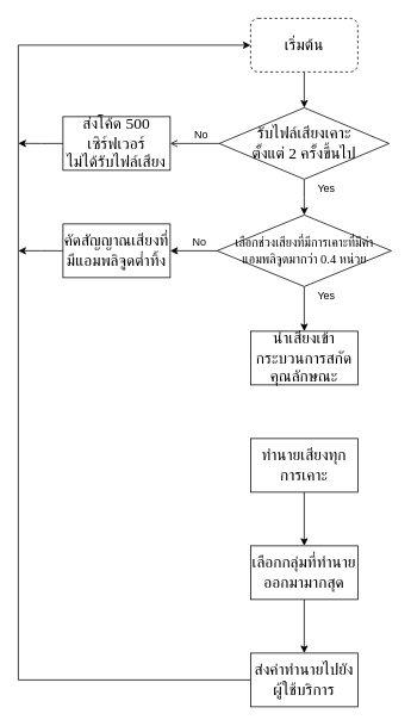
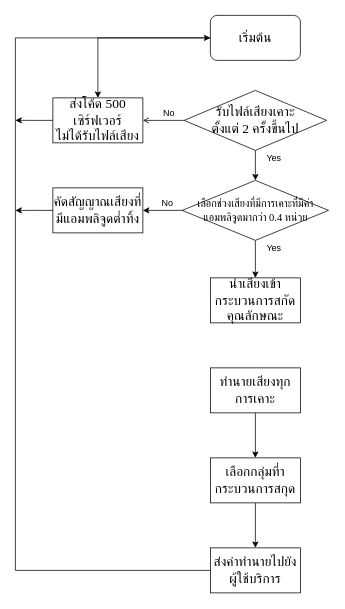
  <mxCell id="0" />
  <mxCell id="1" parent="0" />
- <mxCell id="2" style="edgeStyle=orthogonalEdgeStyle;rounded=0;orthogonalLoop=1;jettySize=auto;html=1;entryX=0.5;entryY=0;entryDx=0;entryDy=0;" edge="1" parent="1" source="3" target="6"><mxGeometry relative="1" as="geometry" /></mxCell>
- <mxCell id="3" value="&lt;font face=&quot;TH Sarabun New&quot; style=&quot;font-size: 18px&quot;&gt;เริ่มต้น&lt;/font&gt;" style="rounded=1;whiteSpace=wrap;html=1;dashed=1;" vertex="1" parent="1"><mxGeometry x="280" y="20" width="120" height="60" as="geometry" /></mxCell>
+ <mxCell id="2" style="edgeStyle=orthogonalEdgeStyle;rounded=0;orthogonalLoop=1;jettySize=auto;html=1;" edge="1" parent="1" source="3" target="8"><mxGeometry relative="1" as="geometry" /></mxCell>
+ <mxCell id="3" value="&lt;font face=&quot;TH Sarabun New&quot; style=&quot;font-size: 18px&quot;&gt;เริ่มต้น&lt;/font&gt;" style="rounded=1;whiteSpace=wrap;html=1;" vertex="1" parent="1"><mxGeometry x="280" y="20" width="120" height="60" as="geometry" /></mxCell>
  <mxCell id="4" style="edgeStyle=orthogonalEdgeStyle;rounded=0;orthogonalLoop=1;jettySize=auto;html=1;exitX=0;exitY=0.5;exitDx=0;exitDy=0;entryX=1;entryY=0.5;entryDx=0;entryDy=0;endArrow=open;" edge="1" parent="1" source="6" target="8"><mxGeometry relative="1" as="geometry" /></mxCell>
  <mxCell id="5" style="edgeStyle=orthogonalEdgeStyle;rounded=0;orthogonalLoop=1;jettySize=auto;html=1;exitX=0.5;exitY=1;exitDx=0;exitDy=0;entryX=0.5;entryY=0;entryDx=0;entryDy=0;" edge="1" parent="1" source="6"><mxGeometry relative="1" as="geometry"><mxPoint x="340" y="240" as="targetPoint" /></mxGeometry></mxCell>
  <mxCell id="6" value="&lt;font face=&quot;TH Sarabun New&quot; style=&quot;font-size: 18px&quot;&gt;รับไฟล์เสียงเคาะ&lt;br&gt;ตั้งแต่ 2 ครั้งขึ้นไป&lt;/font&gt;" style="rhombus;whiteSpace=wrap;html=1;" vertex="1" parent="1"><mxGeometry x="245" y="120" width="190" height="80" as="geometry" /></mxCell>
  <mxCell id="7" style="edgeStyle=orthogonalEdgeStyle;rounded=0;orthogonalLoop=1;jettySize=auto;html=1;exitX=0;exitY=0.5;exitDx=0;exitDy=0;" edge="1" parent="1" source="8"><mxGeometry relative="1" as="geometry"><mxPoint x="20" y="159.931" as="targetPoint" /></mxGeometry></mxCell>
  <mxCell id="8" value="&lt;font face=&quot;TH Sarabun New&quot; style=&quot;font-size: 18px&quot;&gt;ส่งโค้ด 500 เซิร์ฟเวอร์&lt;br&gt;ไม่ได้รับไฟล์เสียง&lt;/font&gt;" style="rounded=0;whiteSpace=wrap;html=1;" vertex="1" parent="1"><mxGeometry x="70" y="130" width="120" height="60" as="geometry" /></mxCell>
  <mxCell id="9" value="No" style="text;html=1;strokeColor=none;fillColor=none;align=center;verticalAlign=middle;whiteSpace=wrap;rounded=0;" vertex="1" parent="1"><mxGeometry x="205" y="140" width="40" height="20" as="geometry" /></mxCell>
  <mxCell id="10" value="&lt;font face=&quot;TH Sarabun New&quot; style=&quot;font-size: 18px&quot;&gt;นำเสียงเข้ากระบวนการสกัดคุณลักษณะ&lt;/font&gt;" style="rounded=0;whiteSpace=wrap;html=1;" vertex="1" parent="1"><mxGeometry x="280" y="370" width="120" height="60" as="geometry" /></mxCell>
  <mxCell id="11" style="edgeStyle=orthogonalEdgeStyle;rounded=0;orthogonalLoop=1;jettySize=auto;html=1;exitX=0;exitY=0.5;exitDx=0;exitDy=0;entryX=1;entryY=0.5;entryDx=0;entryDy=0;" edge="1" parent="1" source="13" target="15"><mxGeometry relative="1" as="geometry" /></mxCell>
  <mxCell id="12" style="edgeStyle=orthogonalEdgeStyle;rounded=0;orthogonalLoop=1;jettySize=auto;html=1;entryX=0.5;entryY=0;entryDx=0;entryDy=0;" edge="1" parent="1" source="13" target="10"><mxGeometry relative="1" as="geometry" /></mxCell>
  <mxCell id="13" value="&lt;span style=&quot;font-size: 14px&quot;&gt;&lt;font face=&quot;TH Sarabun New&quot; style=&quot;font-size: 14px&quot;&gt;เลือกช่วงเสียงที่มีการเคาะที่มีค่า&lt;br&gt;แอมพลิจูดมากว่า 0.4 หน่วย&lt;/font&gt;&lt;/span&gt;" style="rhombus;whiteSpace=wrap;html=1;" vertex="1" parent="1"><mxGeometry x="242.5" y="240" width="195" height="80" as="geometry" /></mxCell>
  <mxCell id="14" style="edgeStyle=orthogonalEdgeStyle;rounded=0;orthogonalLoop=1;jettySize=auto;html=1;exitX=0;exitY=0.5;exitDx=0;exitDy=0;" edge="1" parent="1" source="15"><mxGeometry relative="1" as="geometry"><mxPoint x="20" y="280" as="targetPoint" /></mxGeometry></mxCell>
  <mxCell id="15" value="&lt;font face=&quot;TH Sarabun New&quot; style=&quot;font-size: 18px&quot;&gt;คัดสัญญาณเสียงที่มีแอมพลิจูดต่ำทิ้ง&lt;/font&gt;" style="rounded=0;whiteSpace=wrap;html=1;" vertex="1" parent="1"><mxGeometry x="70" y="250" width="120" height="60" as="geometry" /></mxCell>
  <mxCell id="16" value="No" style="text;html=1;strokeColor=none;fillColor=none;align=center;verticalAlign=middle;whiteSpace=wrap;rounded=0;" vertex="1" parent="1"><mxGeometry x="202.5" y="260" width="40" height="20" as="geometry" /></mxCell>
  <mxCell id="17" style="edgeStyle=orthogonalEdgeStyle;rounded=0;orthogonalLoop=1;jettySize=auto;html=1;exitX=0.5;exitY=1;exitDx=0;exitDy=0;entryX=0.5;entryY=0;entryDx=0;entryDy=0;" edge="1" parent="1" source="18" target="20"><mxGeometry relative="1" as="geometry" /></mxCell>
  <mxCell id="18" value="&lt;font face=&quot;TH Sarabun New&quot; style=&quot;font-size: 18px&quot;&gt;ทำนายเสียงทุกการเคาะ&lt;/font&gt;" style="rounded=0;whiteSpace=wrap;html=1;" vertex="1" parent="1"><mxGeometry x="280" y="490" width="120" height="60" as="geometry" /></mxCell>
  <mxCell id="19" style="edgeStyle=orthogonalEdgeStyle;rounded=0;orthogonalLoop=1;jettySize=auto;html=1;entryX=0.5;entryY=0;entryDx=0;entryDy=0;" edge="1" parent="1" source="20" target="22"><mxGeometry relative="1" as="geometry" /></mxCell>
- <mxCell id="20" value="&lt;font face=&quot;TH Sarabun New&quot; style=&quot;font-size: 18px&quot;&gt;เลือกกลุ่มที่ทำนายออกมามากสุด&lt;/font&gt;" style="rounded=0;whiteSpace=wrap;html=1;" vertex="1" parent="1"><mxGeometry x="280" y="610" width="120" height="60" as="geometry" /></mxCell>
+ <mxCell id="20" value="&lt;font face=&quot;TH Sarabun New&quot; style=&quot;font-size: 18px&quot;&gt;เลือกกลุ่มที่ากระบวนการสกุด&lt;/font&gt;" style="rounded=0;whiteSpace=wrap;html=1;" vertex="1" parent="1"><mxGeometry x="280" y="610" width="120" height="60" as="geometry" /></mxCell>
  <mxCell id="21" style="edgeStyle=orthogonalEdgeStyle;rounded=0;orthogonalLoop=1;jettySize=auto;html=1;exitX=0;exitY=0.5;exitDx=0;exitDy=0;entryX=0;entryY=0.5;entryDx=0;entryDy=0;" edge="1" parent="1" source="22" target="3"><mxGeometry relative="1" as="geometry"><Array as="points"><mxPoint x="20" y="760" /><mxPoint x="20" y="50" /></Array></mxGeometry></mxCell>
  <mxCell id="22" value="&lt;font face=&quot;TH Sarabun New&quot; style=&quot;font-size: 18px&quot;&gt;ส่งค่าทำนายไปยังผู้ใช้บริการ&lt;/font&gt;" style="rounded=0;whiteSpace=wrap;html=1;" vertex="1" parent="1"><mxGeometry x="280" y="730" width="120" height="60" as="geometry" /></mxCell>
  <mxCell id="23" value="Yes" style="text;html=1;strokeColor=none;fillColor=none;align=center;verticalAlign=middle;whiteSpace=wrap;rounded=0;" vertex="1" parent="1"><mxGeometry x="345" y="200" width="40" height="20" as="geometry" /></mxCell>
  <mxCell id="24" value="Yes" style="text;html=1;strokeColor=none;fillColor=none;align=center;verticalAlign=middle;whiteSpace=wrap;rounded=0;" vertex="1" parent="1"><mxGeometry x="345" y="320" width="40" height="20" as="geometry" /></mxCell>
